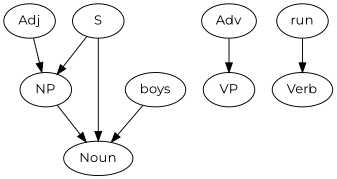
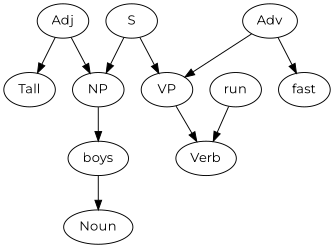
  digraph {
    fontname=Montserrat
    node [fontname=Montserrat]
    edge [fontname=Montserrat]
    S
    NP
    VP
    Noun
    Verb
    Adj
+   Tall
    Adv
+   fast
    boys
    run
    S -> NP
-   S -> Noun
-   NP -> Noun
+   S -> VP
+   NP -> boys
+   VP -> Verb
    Adj -> NP
+   Adj -> Tall
    Adv -> VP
+   Adv -> fast
    boys -> Noun
    run -> Verb
  }
